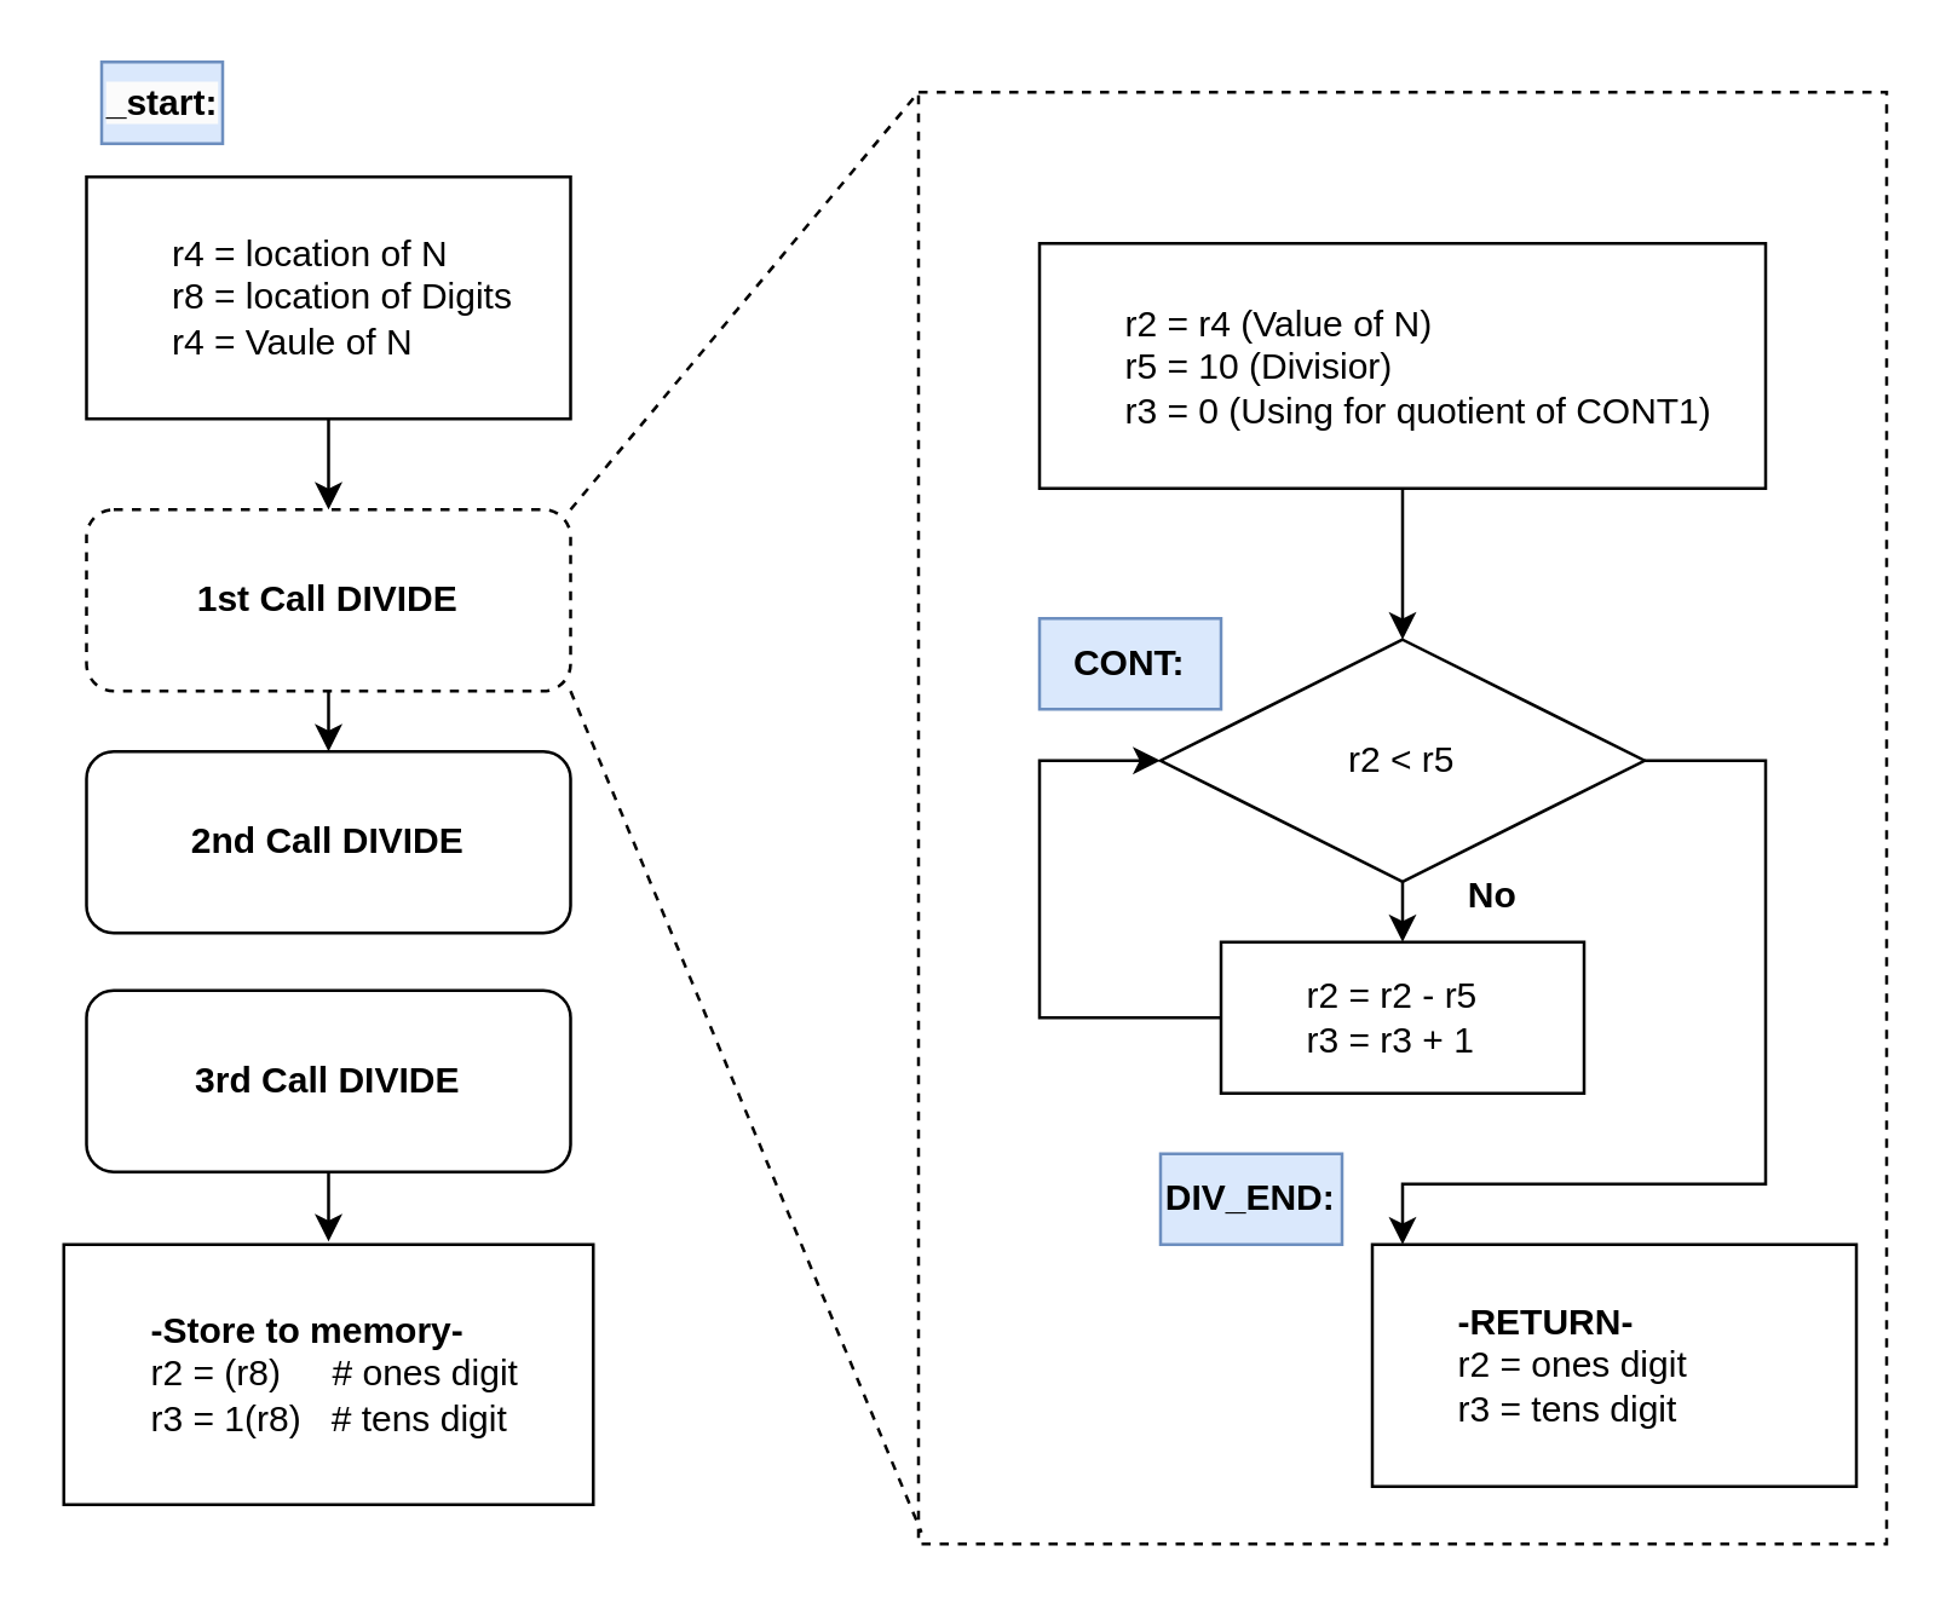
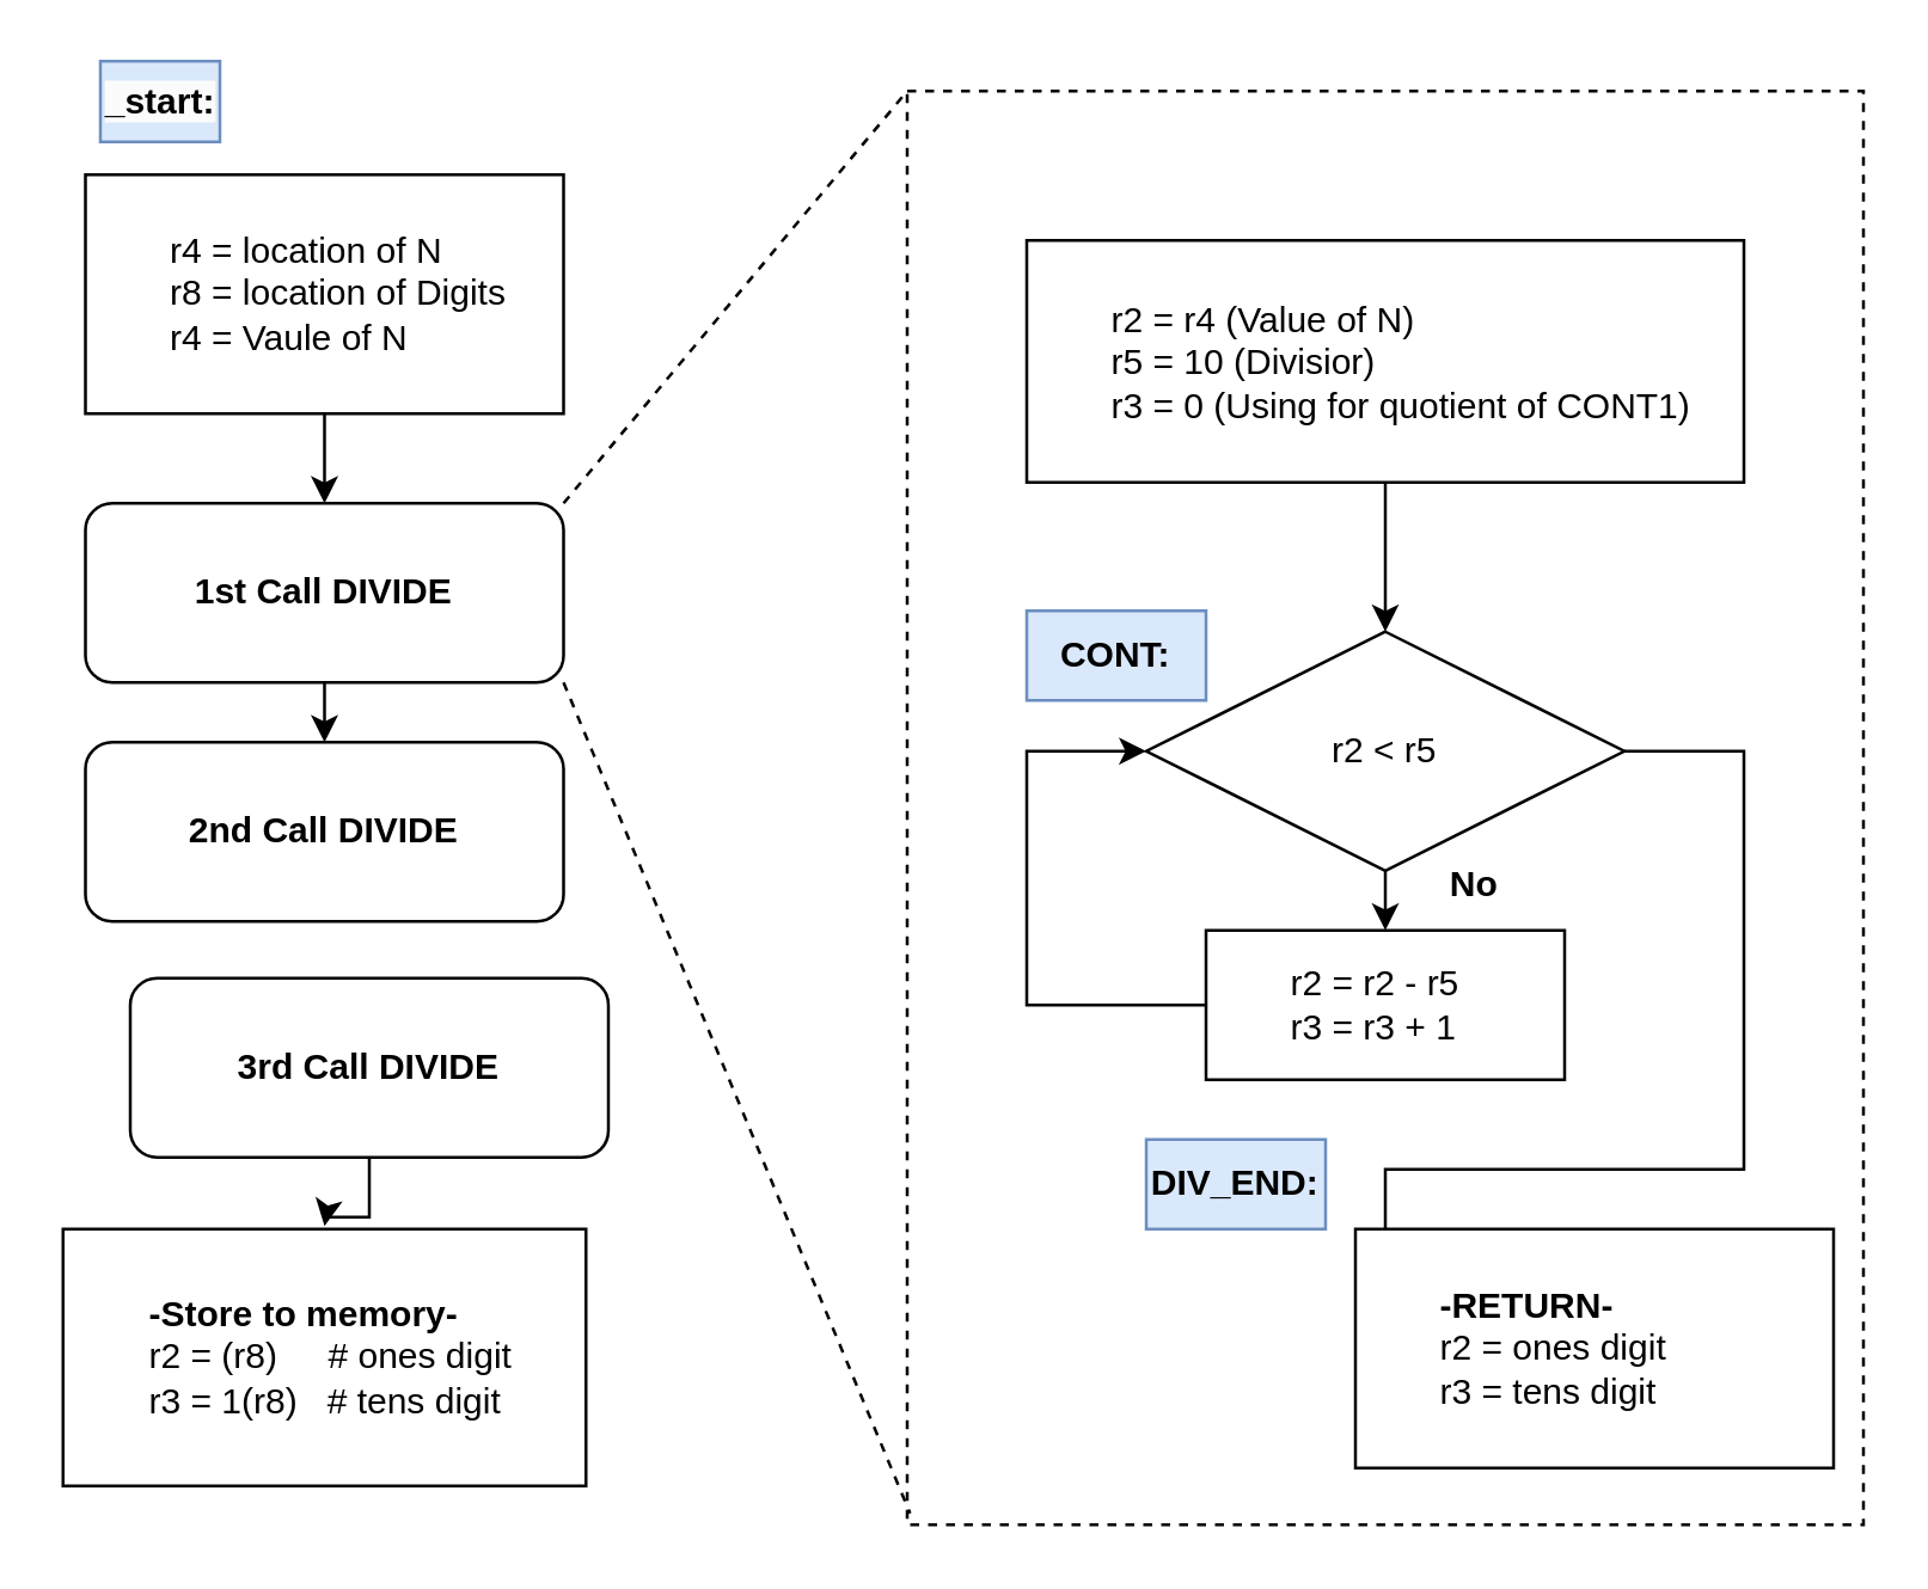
  <mxCell id="0" />
  <mxCell id="1" parent="0" />
  <mxCell id="2" style="edgeStyle=orthogonalEdgeStyle;rounded=0;orthogonalLoop=1;jettySize=auto;html=1;exitX=0.5;exitY=1;exitDx=0;exitDy=0;entryX=0.5;entryY=0;entryDx=0;entryDy=0;" edge="1" parent="1" source="3" target="5"><mxGeometry relative="1" as="geometry" /></mxCell>
  <mxCell id="3" value="&lt;div&gt;&lt;span style=&quot;white-space: pre;&quot;&gt;&#09;&lt;/span&gt;r4 = location of N&lt;br&gt;&lt;div&gt;&lt;span style=&quot;background-color: initial;&quot;&gt;&amp;nbsp; &amp;nbsp; &amp;nbsp;&amp;nbsp;&lt;span style=&quot;white-space: pre;&quot;&gt;&#09;&lt;/span&gt;r8 = location of Digits&lt;/span&gt;&lt;/div&gt;&lt;/div&gt;&lt;span style=&quot;white-space: pre;&quot;&gt;&#09;&lt;/span&gt;r4 = Vaule of N" style="rounded=0;whiteSpace=wrap;html=1;align=left;" vertex="1" parent="1"><mxGeometry x="28" y="58" width="160" height="80" as="geometry" /></mxCell>
  <mxCell id="4" style="edgeStyle=orthogonalEdgeStyle;rounded=0;orthogonalLoop=1;jettySize=auto;html=1;entryX=0.5;entryY=0;entryDx=0;entryDy=0;" edge="1" parent="1" source="10"><mxGeometry relative="1" as="geometry"><mxPoint x="108" y="388" as="sourcePoint" /><mxPoint x="108" y="410" as="targetPoint" /></mxGeometry></mxCell>
- <mxCell id="5" value="&lt;b&gt;1st Call DIVIDE&lt;/b&gt;" style="rounded=1;whiteSpace=wrap;html=1;dashed=1;" vertex="1" parent="1"><mxGeometry x="28" y="168" width="160" height="60" as="geometry" /></mxCell>
+ <mxCell id="5" value="&lt;b&gt;1st Call DIVIDE&lt;/b&gt;" style="rounded=1;whiteSpace=wrap;html=1;" vertex="1" parent="1"><mxGeometry x="28" y="168" width="160" height="60" as="geometry" /></mxCell>
  <mxCell id="6" value="" style="endArrow=none;dashed=1;html=1;rounded=0;entryX=0;entryY=0;entryDx=0;entryDy=0;exitX=1;exitY=0;exitDx=0;exitDy=0;" edge="1" parent="1" target="8" source="5"><mxGeometry width="50" height="50" relative="1" as="geometry"><mxPoint x="183" y="190" as="sourcePoint" /><mxPoint x="193" y="-130" as="targetPoint" /></mxGeometry></mxCell>
  <mxCell id="7" value="" style="endArrow=none;dashed=1;html=1;rounded=0;entryX=0.003;entryY=0.992;entryDx=0;entryDy=0;entryPerimeter=0;exitX=1;exitY=1;exitDx=0;exitDy=0;" edge="1" parent="1" target="8" source="5"><mxGeometry width="50" height="50" relative="1" as="geometry"><mxPoint x="183" y="250" as="sourcePoint" /><mxPoint x="183" y="680" as="targetPoint" /></mxGeometry></mxCell>
  <mxCell id="8" value="" style="rounded=0;whiteSpace=wrap;html=1;dashed=1;fillColor=none;" vertex="1" parent="1"><mxGeometry x="303" y="30" width="320" height="480" as="geometry" /></mxCell>
  <mxCell id="9" value="&lt;b&gt;2nd Call DIVIDE&lt;/b&gt;" style="rounded=1;whiteSpace=wrap;html=1;" vertex="1" parent="1"><mxGeometry x="28" y="248" width="160" height="60" as="geometry" /></mxCell>
- <mxCell id="10" value="&lt;b&gt;3rd Call DIVIDE&lt;/b&gt;" style="rounded=1;whiteSpace=wrap;html=1;" vertex="1" parent="1"><mxGeometry x="28" y="327" width="160" height="60" as="geometry" /></mxCell>
+ <mxCell id="10" value="&lt;b&gt;3rd Call DIVIDE&lt;/b&gt;" style="rounded=1;whiteSpace=wrap;html=1;" vertex="1" parent="1"><mxGeometry x="43" y="327" width="160" height="60" as="geometry" /></mxCell>
  <mxCell id="11" style="edgeStyle=orthogonalEdgeStyle;rounded=0;orthogonalLoop=1;jettySize=auto;html=1;entryX=0.5;entryY=0;entryDx=0;entryDy=0;" edge="1" parent="1" source="5"><mxGeometry relative="1" as="geometry"><mxPoint x="108" y="218" as="sourcePoint" /><mxPoint x="108" y="248" as="targetPoint" /><Array as="points"><mxPoint x="108" y="218" /><mxPoint x="108" y="218" /></Array></mxGeometry></mxCell>
  <mxCell id="12" value="&lt;span style=&quot;color: rgb(0, 0, 0); font-family: Helvetica; font-size: 12px; font-style: normal; font-variant-ligatures: normal; font-variant-caps: normal; font-weight: 700; letter-spacing: normal; orphans: 2; text-align: center; text-indent: 0px; text-transform: none; widows: 2; word-spacing: 0px; -webkit-text-stroke-width: 0px; white-space: normal; background-color: rgb(251, 251, 251); text-decoration-thickness: initial; text-decoration-style: initial; text-decoration-color: initial; display: inline !important; float: none;&quot;&gt;_start:&lt;/span&gt;" style="text;whiteSpace=wrap;html=1;fillColor=#dae8fc;strokeColor=#6c8ebf;" vertex="1" parent="1"><mxGeometry x="33" y="20" width="40" height="27" as="geometry" /></mxCell>
  <mxCell id="13" style="edgeStyle=orthogonalEdgeStyle;rounded=0;orthogonalLoop=1;jettySize=auto;html=1;exitX=0.5;exitY=1;exitDx=0;exitDy=0;entryX=0.5;entryY=0;entryDx=0;entryDy=0;" edge="1" parent="1" source="14" target="18"><mxGeometry relative="1" as="geometry" /></mxCell>
  <mxCell id="14" value="&lt;span style=&quot;white-space: pre;&quot;&gt;&#09;&lt;/span&gt;r2 = r4 (Value of N)&lt;br&gt;&lt;span style=&quot;white-space: pre;&quot;&gt;&#09;&lt;/span&gt;r5 = 10 (Divisior)&lt;br&gt;&lt;span style=&quot;white-space: pre;&quot;&gt;&#09;&lt;/span&gt;r3 = 0 (Using for quotient of CONT1)" style="rounded=0;whiteSpace=wrap;html=1;align=left;" vertex="1" parent="1"><mxGeometry x="343" y="80" width="240" height="81" as="geometry" /></mxCell>
  <mxCell id="15" value="CONT:" style="text;html=1;strokeColor=#6c8ebf;fillColor=#dae8fc;align=center;verticalAlign=middle;whiteSpace=wrap;rounded=0;fontStyle=1" vertex="1" parent="1"><mxGeometry x="343" y="204" width="60" height="30" as="geometry" /></mxCell>
  <mxCell id="16" style="edgeStyle=orthogonalEdgeStyle;rounded=0;orthogonalLoop=1;jettySize=auto;html=1;exitX=0.5;exitY=1;exitDx=0;exitDy=0;entryX=0.5;entryY=0;entryDx=0;entryDy=0;" edge="1" parent="1" source="18" target="20"><mxGeometry relative="1" as="geometry" /></mxCell>
- <mxCell id="17" style="edgeStyle=orthogonalEdgeStyle;rounded=0;orthogonalLoop=1;jettySize=auto;html=1;exitX=1;exitY=0.5;exitDx=0;exitDy=0;" edge="1" parent="1" source="18" target="22"><mxGeometry relative="1" as="geometry"><Array as="points"><mxPoint x="583" y="251" /><mxPoint x="583" y="391" /><mxPoint x="463" y="391" /></Array><mxPoint x="463" y="411" as="targetPoint" /></mxGeometry></mxCell>
+ <mxCell id="17" style="edgeStyle=orthogonalEdgeStyle;rounded=0;orthogonalLoop=1;jettySize=auto;html=1;exitX=1;exitY=0.5;exitDx=0;exitDy=0;endArrow=none;" edge="1" parent="1" source="18" target="22"><mxGeometry relative="1" as="geometry"><Array as="points"><mxPoint x="583" y="251" /><mxPoint x="583" y="391" /><mxPoint x="463" y="391" /></Array><mxPoint x="463" y="411" as="targetPoint" /></mxGeometry></mxCell>
  <mxCell id="18" value="r2 &amp;lt; r5" style="rhombus;whiteSpace=wrap;html=1;" vertex="1" parent="1"><mxGeometry x="383" y="211" width="160" height="80" as="geometry" /></mxCell>
  <mxCell id="19" style="edgeStyle=orthogonalEdgeStyle;rounded=0;orthogonalLoop=1;jettySize=auto;html=1;exitX=0;exitY=0.5;exitDx=0;exitDy=0;entryX=0;entryY=0.5;entryDx=0;entryDy=0;" edge="1" parent="1" source="20" target="18"><mxGeometry relative="1" as="geometry"><Array as="points"><mxPoint x="343" y="336" /><mxPoint x="343" y="251" /></Array></mxGeometry></mxCell>
  <mxCell id="20" value="&lt;span style=&quot;white-space: pre;&quot;&gt;&#09;&lt;/span&gt;r2 = r2 - r5&lt;br&gt;&lt;span style=&quot;white-space: pre;&quot;&gt;&#09;&lt;/span&gt;r3 = r3 + 1" style="rounded=0;html=1;align=left;fontStyle=0" vertex="1" parent="1"><mxGeometry x="403" y="311" width="120" height="50" as="geometry" /></mxCell>
  <mxCell id="21" value="DIV_END:" style="text;html=1;strokeColor=#6c8ebf;fillColor=#dae8fc;align=center;verticalAlign=middle;whiteSpace=wrap;rounded=0;fontStyle=1" vertex="1" parent="1"><mxGeometry x="383" y="381" width="60" height="30" as="geometry" /></mxCell>
  <mxCell id="22" value="&lt;div style=&quot;&quot;&gt;&lt;b style=&quot;background-color: initial;&quot;&gt;&lt;span style=&quot;white-space: pre;&quot;&gt;&#09;&lt;/span&gt;-RETURN-&lt;/b&gt;&lt;/div&gt;&lt;div style=&quot;&quot;&gt;&lt;span style=&quot;background-color: initial;&quot;&gt;&lt;span style=&quot;white-space: pre;&quot;&gt;&#09;&lt;/span&gt;r2 = ones digit&lt;/span&gt;&lt;/div&gt;&lt;div style=&quot;&quot;&gt;&lt;span style=&quot;background-color: initial;&quot;&gt;&lt;span style=&quot;white-space: pre;&quot;&gt;&lt;span style=&quot;white-space: pre;&quot;&gt;&#09;&lt;/span&gt;&lt;/span&gt;r3&amp;nbsp;= tens digit&lt;br&gt;&lt;/span&gt;&lt;/div&gt;" style="rounded=0;whiteSpace=wrap;html=1;align=left;" vertex="1" parent="1"><mxGeometry x="453" y="411" width="160" height="80" as="geometry" /></mxCell>
  <mxCell id="23" value="No" style="text;html=1;strokeColor=none;fillColor=none;align=left;verticalAlign=middle;whiteSpace=wrap;rounded=0;fontStyle=1" vertex="1" parent="1"><mxGeometry x="483" y="281" width="60" height="30" as="geometry" /></mxCell>
  <mxCell id="24" value="&lt;b&gt;&lt;span style=&quot;white-space: pre;&quot;&gt;&#09;&lt;/span&gt;-Store to memory-&lt;/b&gt;&lt;br&gt;&lt;span style=&quot;white-space: pre;&quot;&gt;&#09;&lt;/span&gt;r2 = (r8)&lt;span style=&quot;white-space: pre;&quot;&gt;&#09;&lt;/span&gt;&amp;nbsp; # ones digit&lt;br&gt;&lt;span style=&quot;white-space: pre;&quot;&gt;&#09;&lt;/span&gt;r3 = 1(r8)&amp;nbsp; &amp;nbsp;# tens digit" style="rounded=0;whiteSpace=wrap;html=1;align=left;" vertex="1" parent="1"><mxGeometry x="20.5" y="411" width="175" height="86" as="geometry" /></mxCell>
